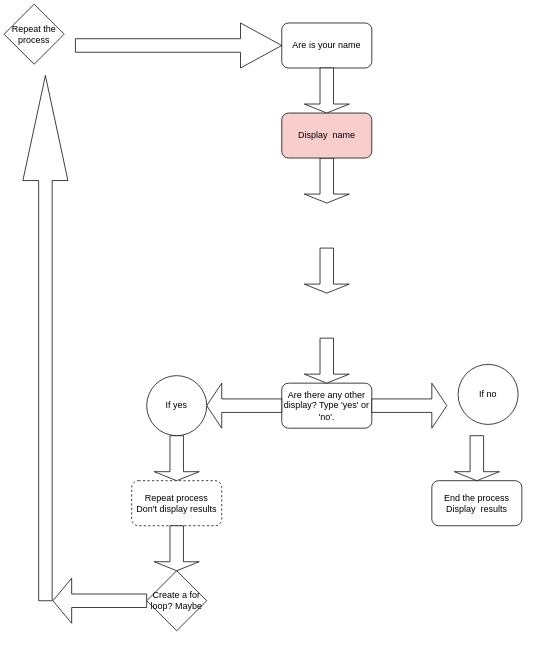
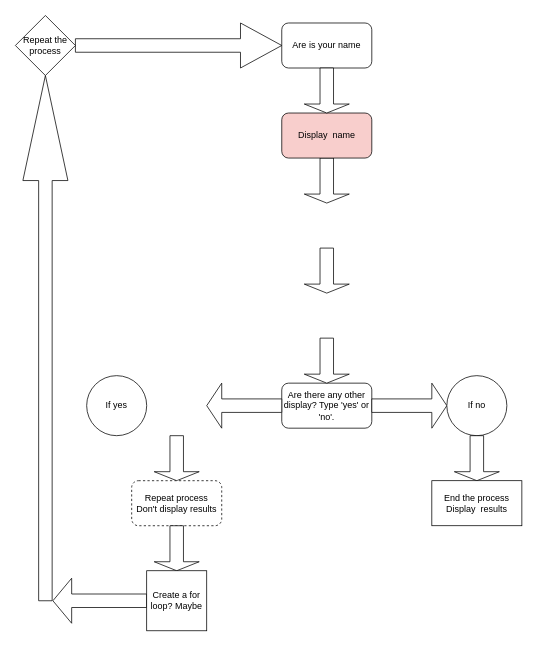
  <mxCell id="0" />
  <mxCell id="1" parent="0" />
  <mxCell id="2" value="Are is your name" style="rounded=1;whiteSpace=wrap;html=1;" vertex="1" parent="1"><mxGeometry x="375" y="30" width="120" height="60" as="geometry" /></mxCell>
  <mxCell id="3" value="" style="shape=singleArrow;direction=south;whiteSpace=wrap;html=1;" vertex="1" parent="1"><mxGeometry x="405" y="210" width="60" height="60" as="geometry" /></mxCell>
  <mxCell id="4" value="Display&amp;nbsp; name" style="rounded=1;whiteSpace=wrap;html=1;fillColor=#f8cecc;" vertex="1" parent="1"><mxGeometry x="375" y="150" width="120" height="60" as="geometry" /></mxCell>
  <mxCell id="5" style="edgeStyle=orthogonalEdgeStyle;rounded=0;orthogonalLoop=1;jettySize=auto;html=1;exitX=1;exitY=0.5;exitDx=0;exitDy=0;exitPerimeter=0;" edge="1" parent="1" source="3" target="3"><mxGeometry relative="1" as="geometry" /></mxCell>
  <mxCell id="6" value="" style="shape=singleArrow;direction=south;whiteSpace=wrap;html=1;" vertex="1" parent="1"><mxGeometry x="405" y="90" width="60" height="60" as="geometry" /></mxCell>
  <mxCell id="7" value="" style="shape=singleArrow;direction=south;whiteSpace=wrap;html=1;" vertex="1" parent="1"><mxGeometry x="405" y="330" width="60" height="60" as="geometry" /></mxCell>
  <mxCell id="8" value="Are there any other display? Type 'yes' or 'no'." style="rounded=1;whiteSpace=wrap;html=1;" vertex="1" parent="1"><mxGeometry x="375" y="510" width="120" height="60" as="geometry" /></mxCell>
  <mxCell id="9" value="" style="shape=singleArrow;direction=south;whiteSpace=wrap;html=1;" vertex="1" parent="1"><mxGeometry x="205" y="580" width="60" height="60" as="geometry" /></mxCell>
  <mxCell id="10" value="" style="shape=singleArrow;direction=west;whiteSpace=wrap;html=1;" vertex="1" parent="1"><mxGeometry x="275" y="510" width="100" height="60" as="geometry" /></mxCell>
  <mxCell id="11" value="" style="shape=singleArrow;whiteSpace=wrap;html=1;" vertex="1" parent="1"><mxGeometry x="495" y="510" width="100" height="60" as="geometry" /></mxCell>
- <mxCell id="12" value="If yes" style="ellipse;whiteSpace=wrap;html=1;aspect=fixed;" vertex="1" parent="1"><mxGeometry x="195" y="500" width="80" height="80" as="geometry" /></mxCell>
- <mxCell id="13" value="If no" style="ellipse;whiteSpace=wrap;html=1;aspect=fixed;" vertex="1" parent="1"><mxGeometry x="610" y="485" width="80" height="80" as="geometry" /></mxCell>
+ <mxCell id="12" value="If yes" style="ellipse;whiteSpace=wrap;html=1;aspect=fixed;" vertex="1" parent="1"><mxGeometry x="115" y="500" width="80" height="80" as="geometry" /></mxCell>
+ <mxCell id="13" value="If no" style="ellipse;whiteSpace=wrap;html=1;aspect=fixed;" vertex="1" parent="1"><mxGeometry x="595" y="500" width="80" height="80" as="geometry" /></mxCell>
  <mxCell id="14" value="" style="shape=singleArrow;direction=south;whiteSpace=wrap;html=1;" vertex="1" parent="1"><mxGeometry x="405" y="450" width="60" height="60" as="geometry" /></mxCell>
  <mxCell id="15" value="" style="shape=singleArrow;direction=south;whiteSpace=wrap;html=1;" vertex="1" parent="1"><mxGeometry x="605" y="580" width="60" height="60" as="geometry" /></mxCell>
- <mxCell id="16" value="End the process&lt;br&gt;Display&amp;nbsp; results" style="rounded=1;whiteSpace=wrap;html=1;" vertex="1" parent="1"><mxGeometry x="575" y="640" width="120" height="60" as="geometry" /></mxCell>
+ <mxCell id="16" value="End the process&lt;br&gt;Display&amp;nbsp; results" style="whiteSpace=wrap;html=1;rounded=0;" vertex="1" parent="1"><mxGeometry x="575" y="640" width="120" height="60" as="geometry" /></mxCell>
  <mxCell id="17" value="&lt;div&gt;Repeat process&lt;br&gt;Don't display results&lt;br&gt;&lt;/div&gt;" style="rounded=1;whiteSpace=wrap;html=1;dashed=1;" vertex="1" parent="1"><mxGeometry x="175" y="640" width="120" height="60" as="geometry" /></mxCell>
  <mxCell id="18" value="" style="shape=singleArrow;direction=south;whiteSpace=wrap;html=1;" vertex="1" parent="1"><mxGeometry x="205" y="700" width="60" height="60" as="geometry" /></mxCell>
  <mxCell id="19" value="" style="shape=singleArrow;direction=west;whiteSpace=wrap;html=1;" vertex="1" parent="1"><mxGeometry x="70" y="770" width="125" height="60" as="geometry" /></mxCell>
  <mxCell id="20" value="" style="shape=singleArrow;direction=north;whiteSpace=wrap;html=1;" vertex="1" parent="1"><mxGeometry x="30" y="100" width="60" height="700" as="geometry" /></mxCell>
  <mxCell id="21" value="" style="shape=singleArrow;whiteSpace=wrap;html=1;" vertex="1" parent="1"><mxGeometry x="100" y="30" width="275" height="60" as="geometry" /></mxCell>
- <mxCell id="22" value="Create a for loop? Maybe" style="rhombus;whiteSpace=wrap;html=1;" vertex="1" parent="1"><mxGeometry x="195" y="760" width="80" height="80" as="geometry" /></mxCell>
- <mxCell id="23" value="Repeat the process" style="rhombus;whiteSpace=wrap;html=1;" vertex="1" parent="1"><mxGeometry x="5" y="5" width="80" height="80" as="geometry" /></mxCell>
+ <mxCell id="22" value="Create a for loop? Maybe" style="whiteSpace=wrap;html=1;rounded=0;" vertex="1" parent="1"><mxGeometry x="195" y="760" width="80" height="80" as="geometry" /></mxCell>
+ <mxCell id="23" value="Repeat the process" style="rhombus;whiteSpace=wrap;html=1;" vertex="1" parent="1"><mxGeometry x="20" y="20" width="80" height="80" as="geometry" /></mxCell>
